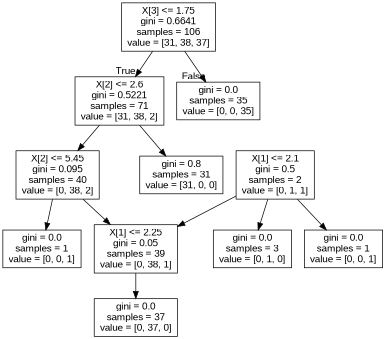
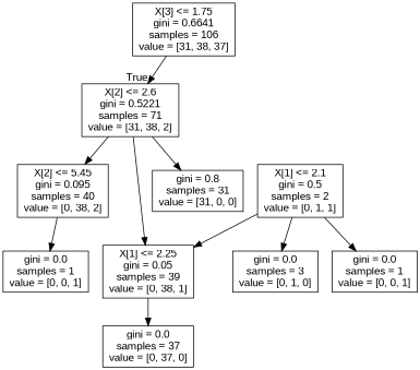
  digraph {
    fontname="Liberation Sans"
    node [fontname="Liberation Sans" shape=box]
    edge [fontname="Liberation Sans"]
    n1 [label="X[3] <= 1.75\ngini = 0.6641\nsamples = 106\nvalue = [31, 38, 37]"]
    n2 [label="X[2] <= 2.6\ngini = 0.5221\nsamples = 71\nvalue = [31, 38, 2]"]
-   n3 [label="gini = 0.0\nsamples = 35\nvalue = [0, 0, 35]"]
    n4 [label="gini = 0.8\nsamples = 31\nvalue = [31, 0, 0]"]
    n5 [label="X[2] <= 5.45\ngini = 0.095\nsamples = 40\nvalue = [0, 38, 2]"]
    n6 [label="X[1] <= 2.25\ngini = 0.05\nsamples = 39\nvalue = [0, 38, 1]"]
    n7 [label="gini = 0.0\nsamples = 1\nvalue = [0, 0, 1]"]
    n8 [label="gini = 0.0\nsamples = 37\nvalue = [0, 37, 0]"]
    n9 [label="X[1] <= 2.1\ngini = 0.5\nsamples = 2\nvalue = [0, 1, 1]"]
    n10 [label="gini = 0.0\nsamples = 3\nvalue = [0, 1, 0]"]
    n11 [label="gini = 0.0\nsamples = 1\nvalue = [0, 0, 1]"]
    n1 -> n2 [headlabel=True labelangle=45 labeldistance=2.5]
-   n1 -> n3 [headlabel=False labelangle=-45 labeldistance=2.5]
    n2 -> n4
    n2 -> n5
-   n5 -> n6
+   n2 -> n6
    n5 -> n7
    n6 -> n8
    n9 -> n6
    n9 -> n10
    n9 -> n11
  }
